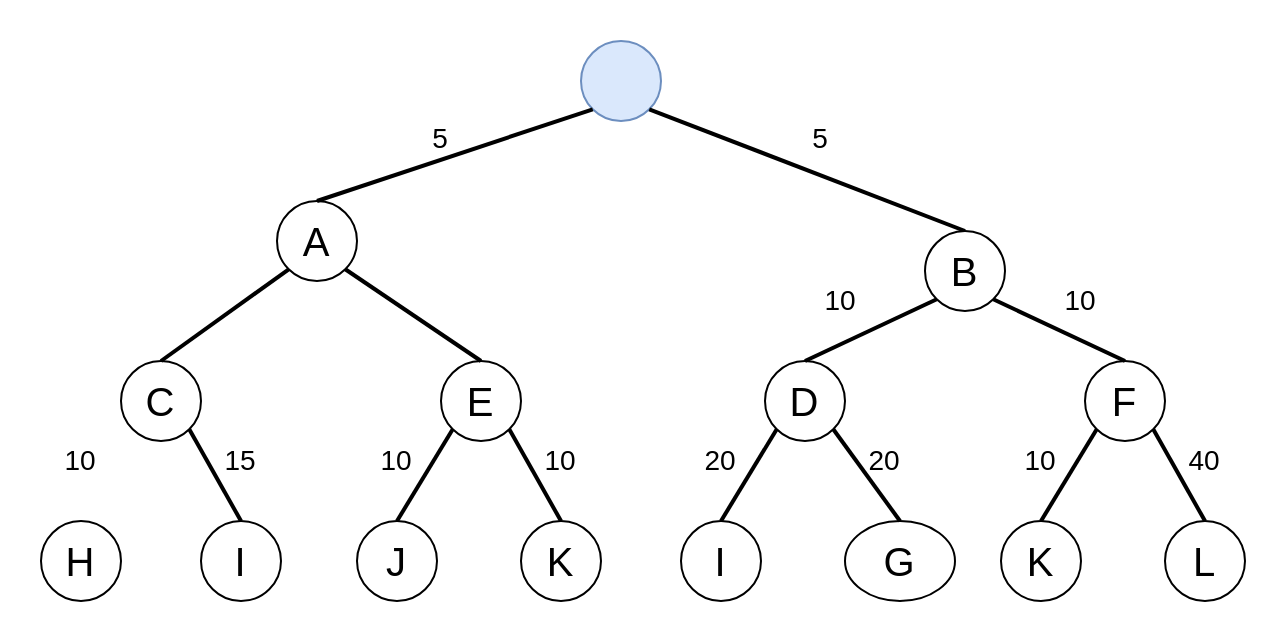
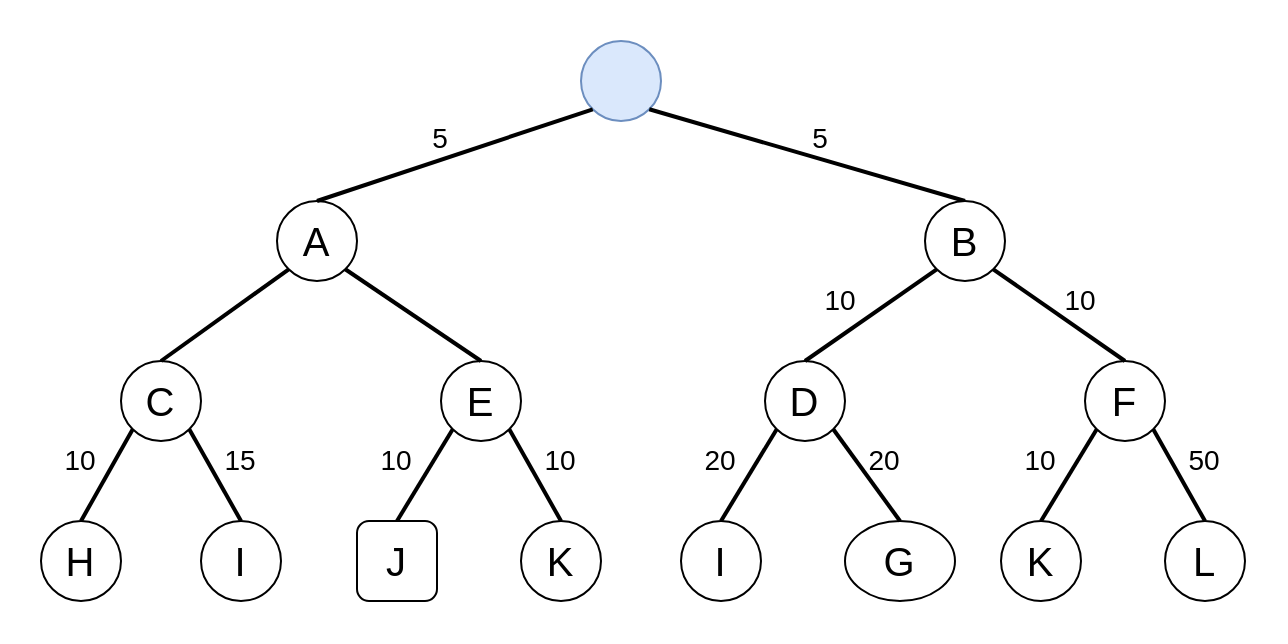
  <mxCell id="0" />
  <mxCell id="1" parent="0" />
  <mxCell id="2" value="&lt;font style=&quot;font-size: 20px&quot;&gt;A&lt;/font&gt;" style="ellipse;whiteSpace=wrap;html=1;aspect=fixed;" vertex="1" parent="1"><mxGeometry x="138" y="100" width="40" height="40" as="geometry" /></mxCell>
  <mxCell id="3" value="" style="ellipse;whiteSpace=wrap;html=1;aspect=fixed;fillColor=#dae8fc;strokeColor=#6c8ebf;" vertex="1" parent="1"><mxGeometry x="290" y="20" width="40" height="40" as="geometry" /></mxCell>
  <mxCell id="4" value="" style="endArrow=none;html=1;entryX=0;entryY=1;entryDx=0;entryDy=0;exitX=0.5;exitY=0;exitDx=0;exitDy=0;strokeWidth=2;" edge="1" parent="1" source="2" target="3"><mxGeometry width="50" height="50" relative="1" as="geometry"><mxPoint x="200" y="150" as="sourcePoint" /><mxPoint x="235.858" y="104.142" as="targetPoint" /></mxGeometry></mxCell>
  <mxCell id="5" value="" style="endArrow=none;html=1;entryX=1;entryY=1;entryDx=0;entryDy=0;strokeWidth=2;exitX=0.5;exitY=0;exitDx=0;exitDy=0;" edge="1" parent="1" source="26" target="3"><mxGeometry width="50" height="50" relative="1" as="geometry"><mxPoint x="390" y="60" as="sourcePoint" /><mxPoint x="323.858" y="24.142" as="targetPoint" /></mxGeometry></mxCell>
  <mxCell id="6" value="&lt;font style=&quot;font-size: 20px&quot;&gt;C&lt;/font&gt;" style="ellipse;whiteSpace=wrap;html=1;aspect=fixed;" vertex="1" parent="1"><mxGeometry x="60" y="180" width="40" height="40" as="geometry" /></mxCell>
  <mxCell id="7" value="&lt;font style=&quot;font-size: 20px&quot;&gt;H&lt;/font&gt;" style="ellipse;whiteSpace=wrap;html=1;aspect=fixed;" vertex="1" parent="1"><mxGeometry x="20" y="260" width="40" height="40" as="geometry" /></mxCell>
  <mxCell id="8" value="&lt;font style=&quot;font-size: 20px&quot;&gt;I&lt;/font&gt;" style="ellipse;whiteSpace=wrap;html=1;aspect=fixed;" vertex="1" parent="1"><mxGeometry x="100" y="260" width="40" height="40" as="geometry" /></mxCell>
+ <mxCell id="9" value="" style="endArrow=none;html=1;strokeWidth=2;entryX=0;entryY=1;entryDx=0;entryDy=0;exitX=0.5;exitY=0;exitDx=0;exitDy=0;" edge="1" parent="1" source="7" target="6"><mxGeometry width="50" height="50" relative="1" as="geometry"><mxPoint x="-30" y="270" as="sourcePoint" /><mxPoint x="20" y="220" as="targetPoint" /></mxGeometry></mxCell>
  <mxCell id="10" value="" style="endArrow=none;html=1;strokeWidth=2;entryX=1;entryY=1;entryDx=0;entryDy=0;exitX=0.5;exitY=0;exitDx=0;exitDy=0;" edge="1" parent="1" source="8" target="6"><mxGeometry width="50" height="50" relative="1" as="geometry"><mxPoint x="50" y="270" as="sourcePoint" /><mxPoint x="75.858" y="224.142" as="targetPoint" /></mxGeometry></mxCell>
  <mxCell id="11" value="&lt;font style=&quot;font-size: 20px&quot;&gt;E&lt;/font&gt;" style="ellipse;whiteSpace=wrap;html=1;aspect=fixed;" vertex="1" parent="1"><mxGeometry x="220" y="180" width="40" height="40" as="geometry" /></mxCell>
- <mxCell id="12" value="&lt;font style=&quot;font-size: 20px&quot;&gt;J&lt;/font&gt;" style="ellipse;whiteSpace=wrap;html=1;aspect=fixed;" vertex="1" parent="1"><mxGeometry x="178" y="260" width="40" height="40" as="geometry" /></mxCell>
+ <mxCell id="12" value="&lt;font style=&quot;font-size: 20px&quot;&gt;J&lt;/font&gt;" style="whiteSpace=wrap;html=1;aspect=fixed;rounded=1;" vertex="1" parent="1"><mxGeometry x="178" y="260" width="40" height="40" as="geometry" /></mxCell>
  <mxCell id="13" value="&lt;font style=&quot;font-size: 20px&quot;&gt;K&lt;/font&gt;" style="ellipse;whiteSpace=wrap;html=1;aspect=fixed;" vertex="1" parent="1"><mxGeometry x="260" y="260" width="40" height="40" as="geometry" /></mxCell>
  <mxCell id="14" value="" style="endArrow=none;html=1;strokeWidth=2;entryX=0;entryY=1;entryDx=0;entryDy=0;exitX=0.5;exitY=0;exitDx=0;exitDy=0;" edge="1" parent="1" source="12" target="11"><mxGeometry width="50" height="50" relative="1" as="geometry"><mxPoint x="130" y="270" as="sourcePoint" /><mxPoint x="180" y="220" as="targetPoint" /></mxGeometry></mxCell>
  <mxCell id="15" value="" style="endArrow=none;html=1;strokeWidth=2;entryX=1;entryY=1;entryDx=0;entryDy=0;exitX=0.5;exitY=0;exitDx=0;exitDy=0;" edge="1" parent="1" source="13" target="11"><mxGeometry width="50" height="50" relative="1" as="geometry"><mxPoint x="210" y="270" as="sourcePoint" /><mxPoint x="235.858" y="224.142" as="targetPoint" /></mxGeometry></mxCell>
  <mxCell id="16" value="&lt;span style=&quot;font-size: 20px&quot;&gt;D&lt;/span&gt;" style="ellipse;whiteSpace=wrap;html=1;aspect=fixed;" vertex="1" parent="1"><mxGeometry x="382" y="180" width="40" height="40" as="geometry" /></mxCell>
  <mxCell id="17" value="&lt;font style=&quot;font-size: 20px&quot;&gt;I&lt;/font&gt;" style="ellipse;whiteSpace=wrap;html=1;aspect=fixed;" vertex="1" parent="1"><mxGeometry x="340" y="260" width="40" height="40" as="geometry" /></mxCell>
  <mxCell id="18" value="&lt;font style=&quot;font-size: 20px&quot;&gt;G&lt;/font&gt;" style="ellipse;whiteSpace=wrap;html=1;aspect=fixed;" vertex="1" parent="1"><mxGeometry x="422" y="260" width="55" height="40" as="geometry" /></mxCell>
  <mxCell id="19" value="" style="endArrow=none;html=1;strokeWidth=2;entryX=0;entryY=1;entryDx=0;entryDy=0;exitX=0.5;exitY=0;exitDx=0;exitDy=0;" edge="1" parent="1" source="17" target="16"><mxGeometry width="50" height="50" relative="1" as="geometry"><mxPoint x="292" y="270" as="sourcePoint" /><mxPoint x="342" y="220" as="targetPoint" /></mxGeometry></mxCell>
  <mxCell id="20" value="" style="endArrow=none;html=1;strokeWidth=2;entryX=1;entryY=1;entryDx=0;entryDy=0;exitX=0.5;exitY=0;exitDx=0;exitDy=0;" edge="1" parent="1" source="18" target="16"><mxGeometry width="50" height="50" relative="1" as="geometry"><mxPoint x="372" y="270" as="sourcePoint" /><mxPoint x="397.858" y="224.142" as="targetPoint" /></mxGeometry></mxCell>
  <mxCell id="21" value="&lt;font style=&quot;font-size: 20px&quot;&gt;F&lt;/font&gt;" style="ellipse;whiteSpace=wrap;html=1;aspect=fixed;" vertex="1" parent="1"><mxGeometry x="542" y="180" width="40" height="40" as="geometry" /></mxCell>
  <mxCell id="22" value="&lt;font style=&quot;font-size: 20px&quot;&gt;K&lt;/font&gt;" style="ellipse;whiteSpace=wrap;html=1;aspect=fixed;" vertex="1" parent="1"><mxGeometry x="500" y="260" width="40" height="40" as="geometry" /></mxCell>
  <mxCell id="23" value="&lt;font style=&quot;font-size: 20px&quot;&gt;L&lt;/font&gt;" style="ellipse;whiteSpace=wrap;html=1;aspect=fixed;" vertex="1" parent="1"><mxGeometry x="582" y="260" width="40" height="40" as="geometry" /></mxCell>
  <mxCell id="24" value="" style="endArrow=none;html=1;strokeWidth=2;entryX=0;entryY=1;entryDx=0;entryDy=0;exitX=0.5;exitY=0;exitDx=0;exitDy=0;" edge="1" parent="1" source="22" target="21"><mxGeometry width="50" height="50" relative="1" as="geometry"><mxPoint x="452" y="270" as="sourcePoint" /><mxPoint x="502" y="220" as="targetPoint" /></mxGeometry></mxCell>
  <mxCell id="25" value="" style="endArrow=none;html=1;strokeWidth=2;entryX=1;entryY=1;entryDx=0;entryDy=0;exitX=0.5;exitY=0;exitDx=0;exitDy=0;" edge="1" parent="1" source="23" target="21"><mxGeometry width="50" height="50" relative="1" as="geometry"><mxPoint x="532" y="270" as="sourcePoint" /><mxPoint x="557.858" y="224.142" as="targetPoint" /></mxGeometry></mxCell>
- <mxCell id="26" value="&lt;font style=&quot;font-size: 20px&quot;&gt;B&lt;/font&gt;" style="ellipse;whiteSpace=wrap;html=1;aspect=fixed;" vertex="1" parent="1"><mxGeometry x="462" y="115" width="40" height="40" as="geometry" /></mxCell>
+ <mxCell id="26" value="&lt;font style=&quot;font-size: 20px&quot;&gt;B&lt;/font&gt;" style="ellipse;whiteSpace=wrap;html=1;aspect=fixed;" vertex="1" parent="1"><mxGeometry x="462" y="100" width="40" height="40" as="geometry" /></mxCell>
  <mxCell id="27" value="" style="endArrow=none;html=1;entryX=0.5;entryY=0;entryDx=0;entryDy=0;exitX=0;exitY=1;exitDx=0;exitDy=0;strokeWidth=2;" edge="1" parent="1" source="2" target="6"><mxGeometry width="50" height="50" relative="1" as="geometry"><mxPoint x="160" y="110" as="sourcePoint" /><mxPoint x="305.858" y="64.142" as="targetPoint" /></mxGeometry></mxCell>
  <mxCell id="28" value="" style="endArrow=none;html=1;entryX=0.5;entryY=0;entryDx=0;entryDy=0;exitX=1;exitY=1;exitDx=0;exitDy=0;strokeWidth=2;" edge="1" parent="1" source="2" target="11"><mxGeometry width="50" height="50" relative="1" as="geometry"><mxPoint x="267.928" y="134.142" as="sourcePoint" /><mxPoint x="212.07" y="180" as="targetPoint" /></mxGeometry></mxCell>
  <mxCell id="29" value="" style="endArrow=none;html=1;entryX=0.5;entryY=0;entryDx=0;entryDy=0;exitX=0;exitY=1;exitDx=0;exitDy=0;strokeWidth=2;" edge="1" parent="1" source="26" target="16"><mxGeometry width="50" height="50" relative="1" as="geometry"><mxPoint x="365.858" y="110.002" as="sourcePoint" /><mxPoint x="310" y="155.86" as="targetPoint" /></mxGeometry></mxCell>
  <mxCell id="30" value="" style="endArrow=none;html=1;entryX=0.5;entryY=0;entryDx=0;entryDy=0;exitX=1;exitY=1;exitDx=0;exitDy=0;strokeWidth=2;" edge="1" parent="1" source="26" target="21"><mxGeometry width="50" height="50" relative="1" as="geometry"><mxPoint x="629.928" y="60.002" as="sourcePoint" /><mxPoint x="574.07" y="105.86" as="targetPoint" /></mxGeometry></mxCell>
  <mxCell id="31" value="&lt;font style=&quot;font-size: 14px&quot;&gt;5&lt;/font&gt;" style="text;html=1;strokeColor=none;fillColor=none;align=center;verticalAlign=middle;whiteSpace=wrap;rounded=0;" vertex="1" parent="1"><mxGeometry x="200" y="59" width="40" height="20" as="geometry" /></mxCell>
  <mxCell id="32" value="&lt;font style=&quot;font-size: 14px&quot;&gt;5&lt;/font&gt;" style="text;html=1;strokeColor=none;fillColor=none;align=center;verticalAlign=middle;whiteSpace=wrap;rounded=0;" vertex="1" parent="1"><mxGeometry x="390" y="59" width="40" height="20" as="geometry" /></mxCell>
  <mxCell id="33" value="&lt;font style=&quot;font-size: 14px&quot;&gt;10&lt;/font&gt;" style="text;html=1;strokeColor=none;fillColor=none;align=center;verticalAlign=middle;whiteSpace=wrap;rounded=0;" vertex="1" parent="1"><mxGeometry x="400" y="140" width="40" height="20" as="geometry" /></mxCell>
  <mxCell id="34" value="&lt;font style=&quot;font-size: 14px&quot;&gt;10&lt;/font&gt;" style="text;html=1;strokeColor=none;fillColor=none;align=center;verticalAlign=middle;whiteSpace=wrap;rounded=0;" vertex="1" parent="1"><mxGeometry x="520" y="140" width="40" height="20" as="geometry" /></mxCell>
  <mxCell id="35" value="&lt;font style=&quot;font-size: 14px&quot;&gt;20&lt;/font&gt;" style="text;html=1;strokeColor=none;fillColor=none;align=center;verticalAlign=middle;whiteSpace=wrap;rounded=0;" vertex="1" parent="1"><mxGeometry x="422" y="220" width="40" height="20" as="geometry" /></mxCell>
  <mxCell id="36" value="&lt;font style=&quot;font-size: 14px&quot;&gt;20&lt;/font&gt;" style="text;html=1;strokeColor=none;fillColor=none;align=center;verticalAlign=middle;whiteSpace=wrap;rounded=0;" vertex="1" parent="1"><mxGeometry x="340" y="220" width="40" height="20" as="geometry" /></mxCell>
  <mxCell id="37" value="&lt;font style=&quot;font-size: 14px&quot;&gt;10&lt;/font&gt;" style="text;html=1;strokeColor=none;fillColor=none;align=center;verticalAlign=middle;whiteSpace=wrap;rounded=0;" vertex="1" parent="1"><mxGeometry x="500" y="220" width="40" height="20" as="geometry" /></mxCell>
- <mxCell id="38" value="&lt;font style=&quot;font-size: 14px&quot;&gt;40&lt;/font&gt;" style="text;html=1;strokeColor=none;fillColor=none;align=center;verticalAlign=middle;whiteSpace=wrap;rounded=0;" vertex="1" parent="1"><mxGeometry x="582" y="220" width="40" height="20" as="geometry" /></mxCell>
+ <mxCell id="38" value="&lt;font style=&quot;font-size: 14px&quot;&gt;50&lt;/font&gt;" style="text;html=1;strokeColor=none;fillColor=none;align=center;verticalAlign=middle;whiteSpace=wrap;rounded=0;" vertex="1" parent="1"><mxGeometry x="582" y="220" width="40" height="20" as="geometry" /></mxCell>
  <mxCell id="39" value="&lt;font style=&quot;font-size: 14px&quot;&gt;10&lt;/font&gt;" style="text;html=1;strokeColor=none;fillColor=none;align=center;verticalAlign=middle;whiteSpace=wrap;rounded=0;" vertex="1" parent="1"><mxGeometry x="260" y="220" width="40" height="20" as="geometry" /></mxCell>
  <mxCell id="40" value="&lt;font style=&quot;font-size: 14px&quot;&gt;10&lt;/font&gt;" style="text;html=1;strokeColor=none;fillColor=none;align=center;verticalAlign=middle;whiteSpace=wrap;rounded=0;" vertex="1" parent="1"><mxGeometry x="178" y="220" width="40" height="20" as="geometry" /></mxCell>
  <mxCell id="41" value="&lt;font style=&quot;font-size: 14px&quot;&gt;15&lt;/font&gt;" style="text;html=1;strokeColor=none;fillColor=none;align=center;verticalAlign=middle;whiteSpace=wrap;rounded=0;" vertex="1" parent="1"><mxGeometry x="100" y="220" width="40" height="20" as="geometry" /></mxCell>
  <mxCell id="42" value="&lt;font style=&quot;font-size: 14px&quot;&gt;10&lt;/font&gt;" style="text;html=1;strokeColor=none;fillColor=none;align=center;verticalAlign=middle;whiteSpace=wrap;rounded=0;" vertex="1" parent="1"><mxGeometry x="20" y="220" width="40" height="20" as="geometry" /></mxCell>
